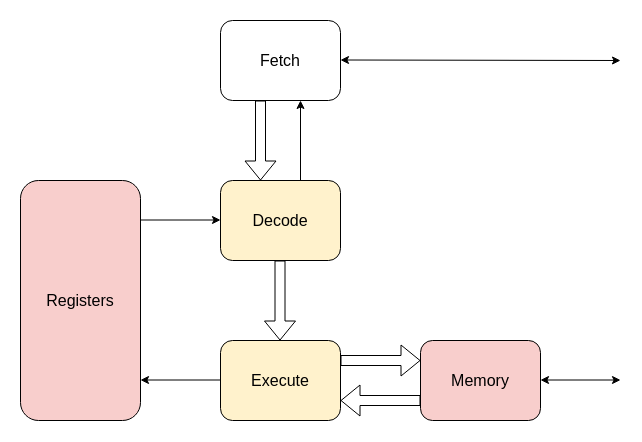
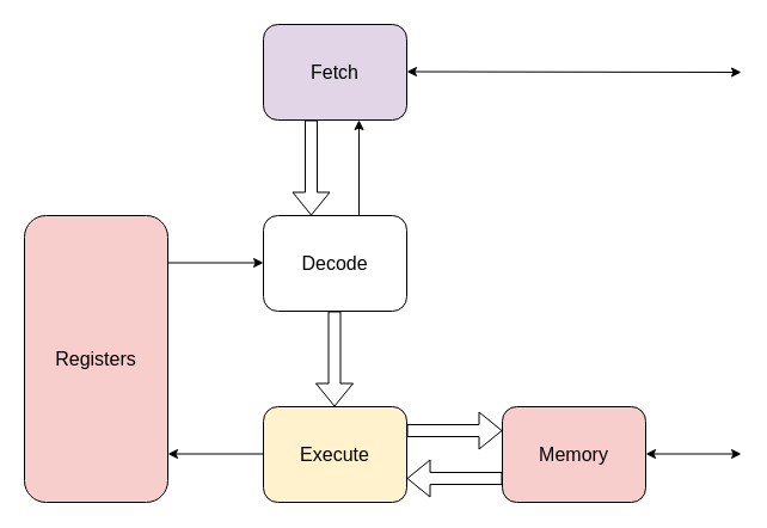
  <mxCell id="0" />
  <mxCell id="1" parent="0" />
- <mxCell id="2" value="&lt;font style=&quot;font-size: 16px&quot;&gt;Fetch&lt;/font&gt;" style="rounded=1;whiteSpace=wrap;html=1;" vertex="1" parent="1"><mxGeometry x="220" y="20" width="120" height="80" as="geometry" /></mxCell>
- <mxCell id="3" value="&lt;font style=&quot;font-size: 16px&quot;&gt;Decode&lt;/font&gt;" style="rounded=1;whiteSpace=wrap;html=1;fillColor=#fff2cc;" vertex="1" parent="1"><mxGeometry x="220" y="180" width="120" height="80" as="geometry" /></mxCell>
+ <mxCell id="2" value="&lt;font style=&quot;font-size: 16px&quot;&gt;Fetch&lt;/font&gt;" style="rounded=1;whiteSpace=wrap;html=1;fillColor=#e1d5e7;" vertex="1" parent="1"><mxGeometry x="220" y="20" width="120" height="80" as="geometry" /></mxCell>
+ <mxCell id="3" value="&lt;font style=&quot;font-size: 16px&quot;&gt;Decode&lt;/font&gt;" style="rounded=1;whiteSpace=wrap;html=1;" vertex="1" parent="1"><mxGeometry x="220" y="180" width="120" height="80" as="geometry" /></mxCell>
  <mxCell id="4" value="&lt;font style=&quot;font-size: 16px&quot;&gt;Execute&lt;/font&gt;" style="rounded=1;whiteSpace=wrap;html=1;fillColor=#fff2cc;" vertex="1" parent="1"><mxGeometry x="220" y="340" width="120" height="80" as="geometry" /></mxCell>
  <mxCell id="5" value="&lt;font style=&quot;font-size: 16px&quot;&gt;Registers&lt;/font&gt;" style="rounded=1;whiteSpace=wrap;html=1;fillColor=#f8cecc;" vertex="1" parent="1"><mxGeometry x="20" y="180" width="120" height="240" as="geometry" /></mxCell>
  <mxCell id="6" value="&lt;font style=&quot;font-size: 16px&quot;&gt;Memory&lt;/font&gt;" style="rounded=1;whiteSpace=wrap;html=1;fillColor=#f8cecc;" vertex="1" parent="1"><mxGeometry x="420" y="340" width="120" height="80" as="geometry" /></mxCell>
  <mxCell id="7" value="" style="shape=flexArrow;endArrow=classic;html=1;" edge="1" parent="1"><mxGeometry width="50" height="50" relative="1" as="geometry"><mxPoint x="260" y="100" as="sourcePoint" /><mxPoint x="260" y="180" as="targetPoint" /></mxGeometry></mxCell>
  <mxCell id="8" value="" style="shape=flexArrow;endArrow=classic;html=1;" edge="1" parent="1"><mxGeometry width="50" height="50" relative="1" as="geometry"><mxPoint x="279.5" y="260" as="sourcePoint" /><mxPoint x="279.5" y="340" as="targetPoint" /></mxGeometry></mxCell>
  <mxCell id="9" value="" style="shape=flexArrow;endArrow=classic;html=1;" edge="1" parent="1"><mxGeometry width="50" height="50" relative="1" as="geometry"><mxPoint x="340" y="360" as="sourcePoint" /><mxPoint x="420" y="360" as="targetPoint" /></mxGeometry></mxCell>
  <mxCell id="10" value="" style="shape=flexArrow;endArrow=classic;html=1;" edge="1" parent="1"><mxGeometry width="50" height="50" relative="1" as="geometry"><mxPoint x="420" y="400" as="sourcePoint" /><mxPoint x="340" y="400" as="targetPoint" /></mxGeometry></mxCell>
  <mxCell id="11" value="" style="endArrow=classic;html=1;" edge="1" parent="1"><mxGeometry width="50" height="50" relative="1" as="geometry"><mxPoint x="220" y="379.5" as="sourcePoint" /><mxPoint x="140" y="379.5" as="targetPoint" /></mxGeometry></mxCell>
  <mxCell id="12" value="" style="endArrow=classic;html=1;" edge="1" parent="1"><mxGeometry width="50" height="50" relative="1" as="geometry"><mxPoint x="140" y="219.5" as="sourcePoint" /><mxPoint x="220" y="219.5" as="targetPoint" /></mxGeometry></mxCell>
  <mxCell id="13" value="" style="endArrow=classic;startArrow=classic;html=1;" edge="1" parent="1"><mxGeometry width="50" height="50" relative="1" as="geometry"><mxPoint x="340" y="59.5" as="sourcePoint" /><mxPoint x="620" y="60" as="targetPoint" /></mxGeometry></mxCell>
  <mxCell id="14" value="" style="endArrow=classic;startArrow=classic;html=1;" edge="1" parent="1"><mxGeometry width="50" height="50" relative="1" as="geometry"><mxPoint x="540" y="379.5" as="sourcePoint" /><mxPoint x="620" y="379.5" as="targetPoint" /></mxGeometry></mxCell>
  <mxCell id="15" value="" style="endArrow=classic;html=1;" edge="1" parent="1"><mxGeometry width="50" height="50" relative="1" as="geometry"><mxPoint x="300" y="180" as="sourcePoint" /><mxPoint x="300" y="100" as="targetPoint" /></mxGeometry></mxCell>
